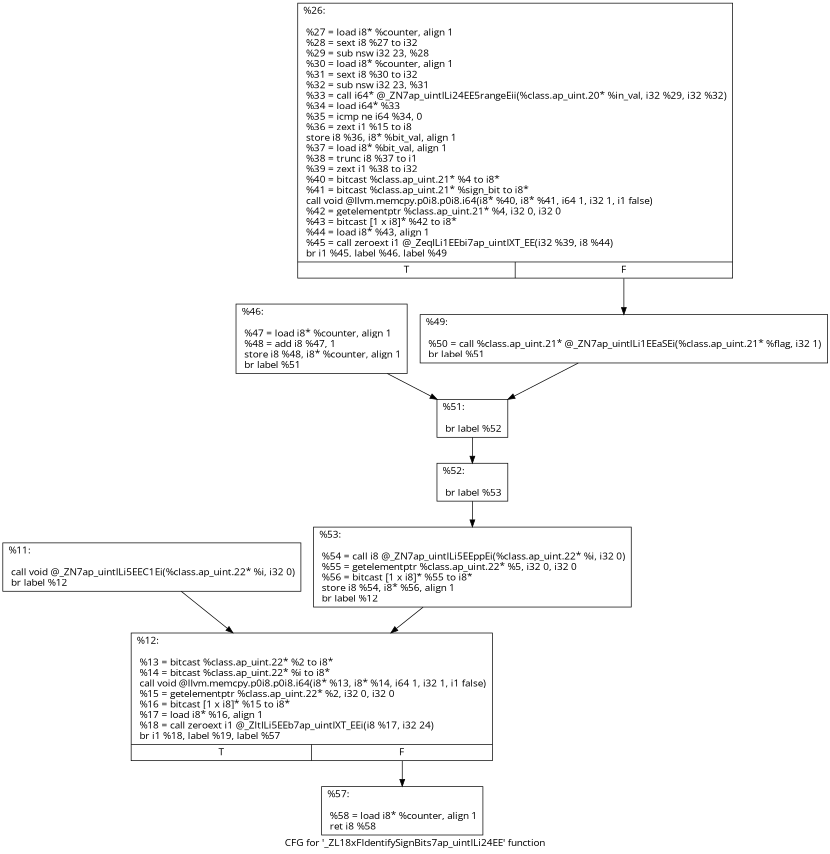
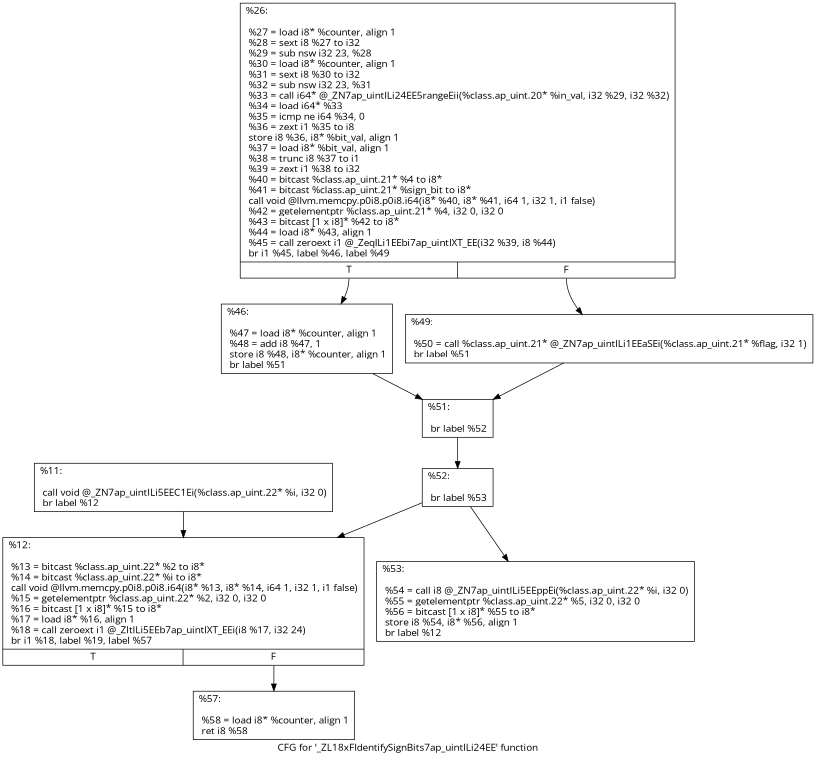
  digraph {
    fontname="Open Sans"
    label="CFG for '_ZL18xFIdentifySignBits7ap_uintILi24EE' function"
    node [fontname="Open Sans" shape=record]
    edge [fontname="Open Sans"]
    n1 [label="{%11:\l\l  call void @_ZN7ap_uintILi5EEC1Ei(%class.ap_uint.22* %i, i32 0)\l  br label %12\l}"]
    n2 [label="{%12:\l\l  %13 = bitcast %class.ap_uint.22* %2 to i8*\l  %14 = bitcast %class.ap_uint.22* %i to i8*\l  call void @llvm.memcpy.p0i8.p0i8.i64(i8* %13, i8* %14, i64 1, i32 1, i1 false)\l  %15 = getelementptr %class.ap_uint.22* %2, i32 0, i32 0\l  %16 = bitcast [1 x i8]* %15 to i8*\l  %17 = load i8* %16, align 1\l  %18 = call zeroext i1 @_ZltILi5EEb7ap_uintIXT_EEi(i8 %17, i32 24)\l  br i1 %18, label %19, label %57\l|{<s0>T|<s1>F}}"]
    n3 [label="{%57:\l\l  %58 = load i8* %counter, align 1\l  ret i8 %58\l}"]
-   n4 [label="{%26:\l\l  %27 = load i8* %counter, align 1\l  %28 = sext i8 %27 to i32\l  %29 = sub nsw i32 23, %28\l  %30 = load i8* %counter, align 1\l  %31 = sext i8 %30 to i32\l  %32 = sub nsw i32 23, %31\l  %33 = call i64* @_ZN7ap_uintILi24EE5rangeEii(%class.ap_uint.20* %in_val, i32 %29, i32 %32)\l  %34 = load i64* %33\l  %35 = icmp ne i64 %34, 0\l  %36 = zext i1 %15 to i8\l  store i8 %36, i8* %bit_val, align 1\l  %37 = load i8* %bit_val, align 1\l  %38 = trunc i8 %37 to i1\l  %39 = zext i1 %38 to i32\l  %40 = bitcast %class.ap_uint.21* %4 to i8*\l  %41 = bitcast %class.ap_uint.21* %sign_bit to i8*\l  call void @llvm.memcpy.p0i8.p0i8.i64(i8* %40, i8* %41, i64 1, i32 1, i1 false)\l  %42 = getelementptr %class.ap_uint.21* %4, i32 0, i32 0\l  %43 = bitcast [1 x i8]* %42 to i8*\l  %44 = load i8* %43, align 1\l  %45 = call zeroext i1 @_ZeqILi1EEbi7ap_uintIXT_EE(i32 %39, i8 %44)\l  br i1 %45, label %46, label %49\l|{<s0>T|<s1>F}}"]
+   n4 [label="{%26:\l\l  %27 = load i8* %counter, align 1\l  %28 = sext i8 %27 to i32\l  %29 = sub nsw i32 23, %28\l  %30 = load i8* %counter, align 1\l  %31 = sext i8 %30 to i32\l  %32 = sub nsw i32 23, %31\l  %33 = call i64* @_ZN7ap_uintILi24EE5rangeEii(%class.ap_uint.20* %in_val, i32 %29, i32 %32)\l  %34 = load i64* %33\l  %35 = icmp ne i64 %34, 0\l  %36 = zext i1 %35 to i8\l  store i8 %36, i8* %bit_val, align 1\l  %37 = load i8* %bit_val, align 1\l  %38 = trunc i8 %37 to i1\l  %39 = zext i1 %38 to i32\l  %40 = bitcast %class.ap_uint.21* %4 to i8*\l  %41 = bitcast %class.ap_uint.21* %sign_bit to i8*\l  call void @llvm.memcpy.p0i8.p0i8.i64(i8* %40, i8* %41, i64 1, i32 1, i1 false)\l  %42 = getelementptr %class.ap_uint.21* %4, i32 0, i32 0\l  %43 = bitcast [1 x i8]* %42 to i8*\l  %44 = load i8* %43, align 1\l  %45 = call zeroext i1 @_ZeqILi1EEbi7ap_uintIXT_EE(i32 %39, i8 %44)\l  br i1 %45, label %46, label %49\l|{<s0>T|<s1>F}}"]
    n5 [label="{%46:\l\l  %47 = load i8* %counter, align 1\l  %48 = add i8 %47, 1\l  store i8 %48, i8* %counter, align 1\l  br label %51\l}"]
    n6 [label="{%49:\l\l  %50 = call %class.ap_uint.21* @_ZN7ap_uintILi1EEaSEi(%class.ap_uint.21* %flag, i32 1)\l  br label %51\l}"]
    n7 [label="{%52:\l\l  br label %53\l}"]
    n8 [label="{%53:\l\l  %54 = call i8 @_ZN7ap_uintILi5EEppEi(%class.ap_uint.22* %i, i32 0)\l  %55 = getelementptr %class.ap_uint.22* %5, i32 0, i32 0\l  %56 = bitcast [1 x i8]* %55 to i8*\l  store i8 %54, i8* %56, align 1\l  br label %12\l}"]
    n9 [label="{%51:\l\l  br label %52\l}"]
    n1 -> n2
    n2 -> n3 [tailport=s1]
+   n4 -> n5 [tailport=s0]
    n4 -> n6 [tailport=s1]
    n5 -> n9
    n6 -> n9
    n7 -> n8
-   n8 -> n2
+   n7 -> n2
    n9 -> n7
  }
